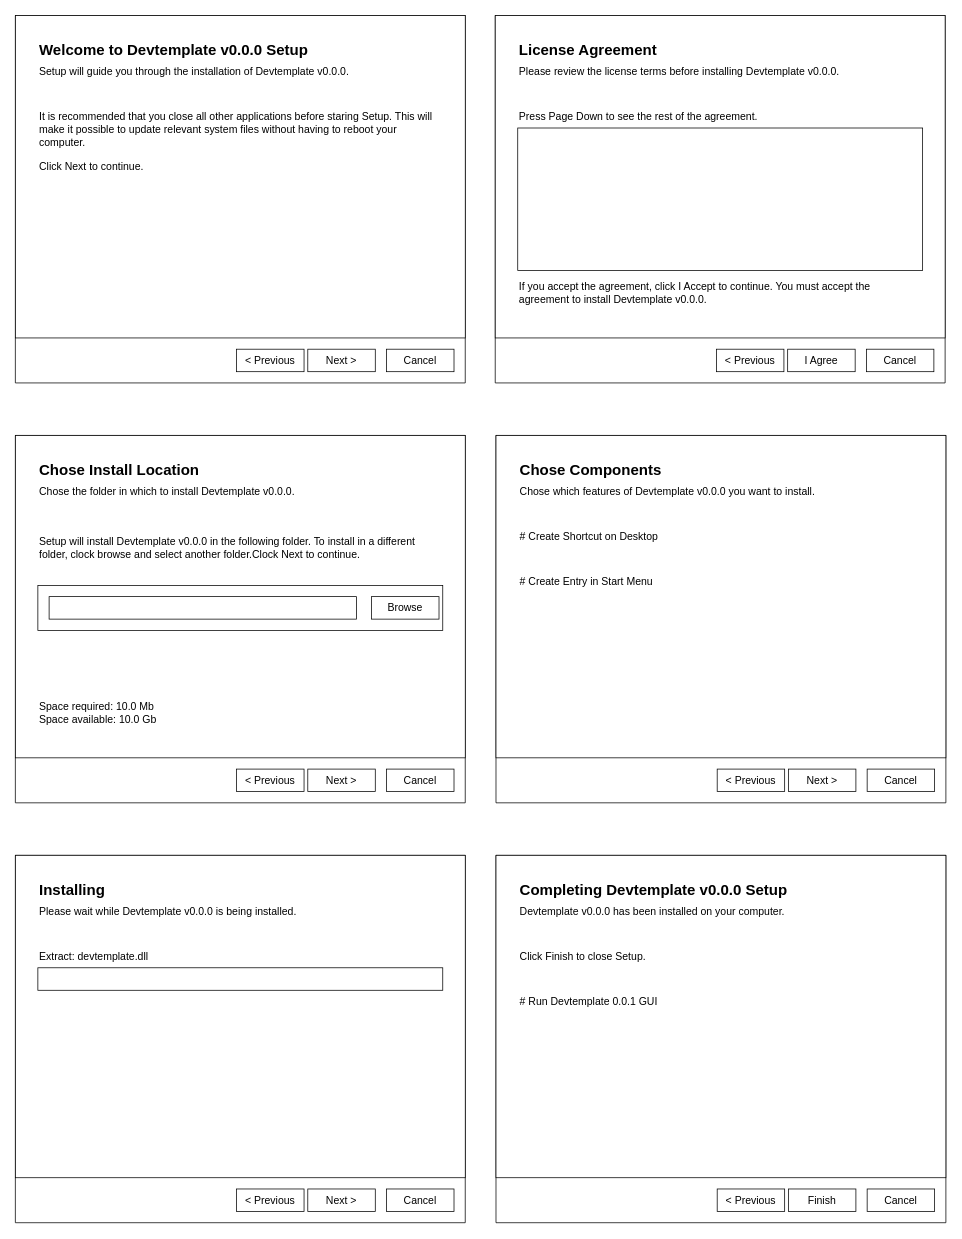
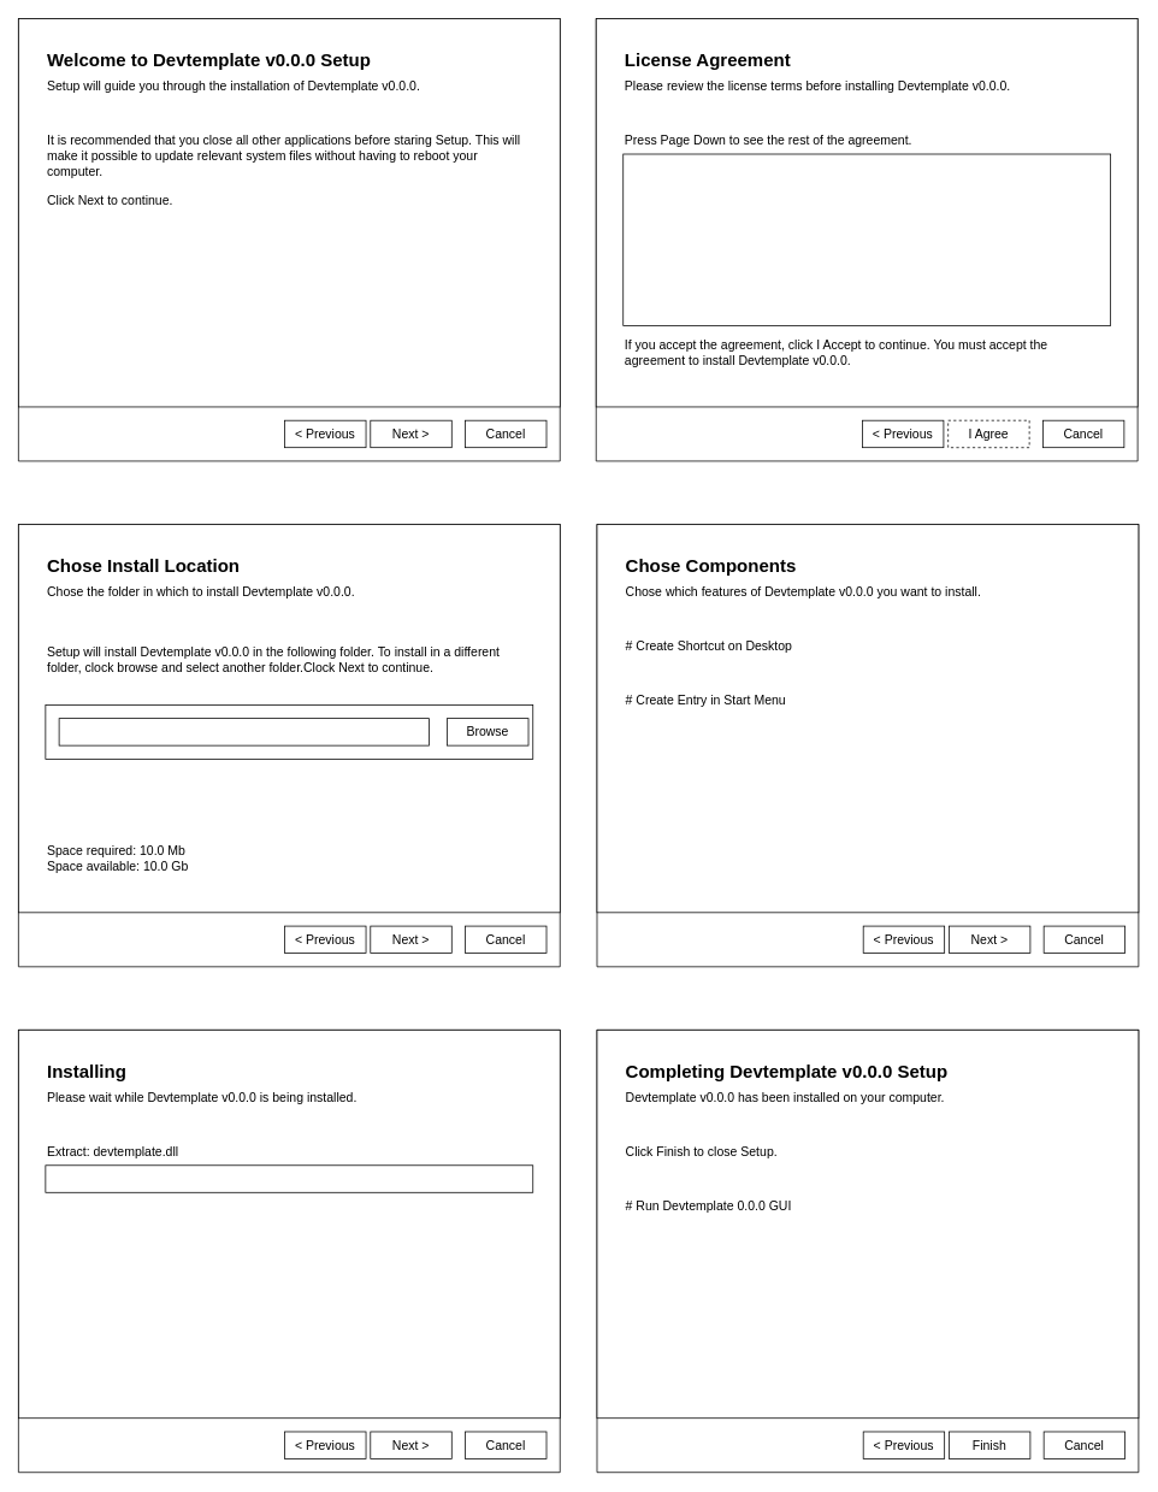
  <mxCell id="0" />
  <mxCell id="1" parent="0" />
  <mxCell id="2" value="" style="swimlane;startSize=0;" parent="1" vertex="1"><mxGeometry width="600" height="490" as="geometry" x="20" y="20" /></mxCell>
  <mxCell id="3" value="&lt;font style=&quot;font-size: 14px;&quot;&gt;Next &amp;gt;&lt;/font&gt;" style="rounded=0;whiteSpace=wrap;html=1;" parent="2" vertex="1"><mxGeometry x="390" y="445" width="90" height="30" as="geometry" /></mxCell>
  <mxCell id="4" value="&lt;font style=&quot;font-size: 14px;&quot;&gt;Cancel&lt;/font&gt;" style="rounded=0;whiteSpace=wrap;html=1;" parent="2" vertex="1"><mxGeometry x="495" y="445" width="90" height="30" as="geometry" /></mxCell>
  <mxCell id="5" value="" style="rounded=0;whiteSpace=wrap;html=1;" parent="2" vertex="1"><mxGeometry width="600" height="430" as="geometry" /></mxCell>
  <mxCell id="6" value="&lt;div align=&quot;left&quot;&gt;&lt;b&gt;&lt;font style=&quot;font-size: 20px;&quot;&gt;Welcome to Devtemplate v0.0.0 Setup&lt;/font&gt;&lt;/b&gt;&lt;br&gt;&lt;/div&gt;" style="text;html=1;align=left;verticalAlign=middle;whiteSpace=wrap;rounded=0;" parent="2" vertex="1"><mxGeometry x="30" y="30" width="540" height="30" as="geometry" /></mxCell>
  <mxCell id="7" value="&lt;div style=&quot;font-size: 14px;&quot; align=&quot;left&quot;&gt;&lt;font style=&quot;font-size: 14px;&quot;&gt;It is recommended that you close all other applications before staring Setup. This will make it possible to update relevant system files without having to reboot your computer.&lt;/font&gt;&lt;/div&gt;&lt;div style=&quot;font-size: 14px;&quot; align=&quot;left&quot;&gt;&lt;font style=&quot;font-size: 14px;&quot;&gt;&lt;br&gt;&lt;/font&gt;&lt;/div&gt;&lt;div style=&quot;font-size: 14px;&quot; align=&quot;left&quot;&gt;&lt;font style=&quot;font-size: 14px;&quot;&gt;Click Next to continue.&lt;font style=&quot;font-size: 14px;&quot;&gt;&lt;br&gt;&lt;/font&gt;&lt;/font&gt;&lt;/div&gt;" style="text;html=1;align=left;verticalAlign=top;whiteSpace=wrap;rounded=0;" parent="2" vertex="1"><mxGeometry x="30" y="120" width="540" height="280" as="geometry" /></mxCell>
  <mxCell id="8" value="&lt;font style=&quot;font-size: 14px;&quot;&gt;Setup will guide you through the installation of Devtemplate v0.0.0.&lt;/font&gt;" style="text;html=1;align=left;verticalAlign=middle;whiteSpace=wrap;rounded=0;" parent="2" vertex="1"><mxGeometry x="30" y="60" width="540" height="30" as="geometry" /></mxCell>
  <mxCell id="9" value="&lt;font style=&quot;font-size: 14px;&quot;&gt;&amp;lt; Previous&lt;/font&gt;" style="rounded=0;whiteSpace=wrap;html=1;" parent="2" vertex="1"><mxGeometry x="295" y="445" width="90" height="30" as="geometry" /></mxCell>
  <mxCell id="10" value="" style="swimlane;startSize=0;" parent="1" vertex="1"><mxGeometry x="660" width="600" height="490" as="geometry" y="20" /></mxCell>
- <mxCell id="11" value="&lt;div style=&quot;font-size: 13px;&quot;&gt;&lt;font style=&quot;font-size: 14px;&quot;&gt;I Agree&lt;/font&gt;&lt;/div&gt;" style="rounded=0;whiteSpace=wrap;html=1;" parent="10" vertex="1"><mxGeometry x="390" y="445" width="90" height="30" as="geometry" /></mxCell>
+ <mxCell id="11" value="&lt;div style=&quot;font-size: 13px;&quot;&gt;&lt;font style=&quot;font-size: 14px;&quot;&gt;I Agree&lt;/font&gt;&lt;/div&gt;" style="rounded=0;whiteSpace=wrap;html=1;dashed=1;" parent="10" vertex="1"><mxGeometry x="390" y="445" width="90" height="30" as="geometry" /></mxCell>
  <mxCell id="12" value="&lt;font style=&quot;font-size: 14px;&quot;&gt;&amp;lt; Previous&lt;/font&gt;" style="rounded=0;whiteSpace=wrap;html=1;" parent="10" vertex="1"><mxGeometry x="295" y="445" width="90" height="30" as="geometry" /></mxCell>
  <mxCell id="13" value="&lt;font style=&quot;font-size: 14px;&quot;&gt;Cancel&lt;/font&gt;" style="rounded=0;whiteSpace=wrap;html=1;" parent="10" vertex="1"><mxGeometry x="495" y="445" width="90" height="30" as="geometry" /></mxCell>
  <mxCell id="14" value="" style="rounded=0;whiteSpace=wrap;html=1;" parent="10" vertex="1"><mxGeometry width="600" height="430" as="geometry" /></mxCell>
  <mxCell id="15" value="&lt;div align=&quot;left&quot;&gt;&lt;b&gt;&lt;font style=&quot;font-size: 20px;&quot;&gt;License Agreement&lt;/font&gt;&lt;/b&gt;&lt;br&gt;&lt;/div&gt;" style="text;html=1;align=left;verticalAlign=middle;whiteSpace=wrap;rounded=0;" parent="10" vertex="1"><mxGeometry x="30" y="30" width="540" height="30" as="geometry" /></mxCell>
  <mxCell id="16" value="&lt;font style=&quot;font-size: 14px;&quot;&gt;Please review the license terms before installing Devtemplate v0.0.0.&lt;br&gt;&lt;/font&gt;" style="text;html=1;align=left;verticalAlign=middle;whiteSpace=wrap;rounded=0;" parent="10" vertex="1"><mxGeometry x="30" y="60" width="540" height="30" as="geometry" /></mxCell>
  <mxCell id="17" value="&lt;font style=&quot;font-size: 14px;&quot;&gt;Press Page Down to see the rest of the agreement.&lt;br&gt;&lt;/font&gt;" style="text;html=1;align=left;verticalAlign=middle;whiteSpace=wrap;rounded=0;" parent="10" vertex="1"><mxGeometry x="30" y="120" width="540" height="30" as="geometry" /></mxCell>
  <mxCell id="18" value="" style="rounded=0;whiteSpace=wrap;html=1;" parent="10" vertex="1"><mxGeometry x="30" y="150" width="540" height="190" as="geometry" /></mxCell>
  <mxCell id="19" value="&lt;font style=&quot;font-size: 14px;&quot;&gt;If you accept the agreement, click I Accept to continue. You must accept the agreement to install Devtemplate v0.0.0.&lt;br&gt;&lt;/font&gt;" style="text;html=1;align=left;verticalAlign=middle;whiteSpace=wrap;rounded=0;" parent="10" vertex="1"><mxGeometry x="30" y="340" width="540" height="60" as="geometry" /></mxCell>
  <mxCell id="20" value="" style="swimlane;startSize=0;" parent="1" vertex="1"><mxGeometry y="580" width="600" height="490" as="geometry" x="20" /></mxCell>
  <mxCell id="21" value="&lt;font style=&quot;font-size: 14px;&quot;&gt;Next &amp;gt;&lt;br&gt;&lt;/font&gt;" style="rounded=0;whiteSpace=wrap;html=1;" parent="20" vertex="1"><mxGeometry x="390" y="445" width="90" height="30" as="geometry" /></mxCell>
  <mxCell id="22" value="&lt;font style=&quot;font-size: 14px;&quot;&gt;&amp;lt; Previous&lt;/font&gt;" style="rounded=0;whiteSpace=wrap;html=1;" parent="20" vertex="1"><mxGeometry x="295" y="445" width="90" height="30" as="geometry" /></mxCell>
  <mxCell id="23" value="&lt;font style=&quot;font-size: 14px;&quot;&gt;Cancel&lt;/font&gt;" style="rounded=0;whiteSpace=wrap;html=1;" parent="20" vertex="1"><mxGeometry x="495" y="445" width="90" height="30" as="geometry" /></mxCell>
  <mxCell id="24" value="" style="rounded=0;whiteSpace=wrap;html=1;" parent="20" vertex="1"><mxGeometry width="600" height="430" as="geometry" /></mxCell>
  <mxCell id="25" value="&lt;div align=&quot;left&quot;&gt;&lt;b&gt;&lt;font style=&quot;font-size: 20px;&quot;&gt;Chose Install Location&lt;/font&gt;&lt;/b&gt;&lt;br&gt;&lt;/div&gt;" style="text;html=1;align=left;verticalAlign=middle;whiteSpace=wrap;rounded=0;" parent="20" vertex="1"><mxGeometry x="30" y="30" width="540" height="30" as="geometry" /></mxCell>
  <mxCell id="26" value="&lt;font style=&quot;font-size: 14px;&quot;&gt;Chose the folder in which to install Devtemplate v0.0.0.&lt;br&gt;&lt;/font&gt;" style="text;html=1;align=left;verticalAlign=middle;whiteSpace=wrap;rounded=0;" parent="20" vertex="1"><mxGeometry x="30" y="60" width="540" height="30" as="geometry" /></mxCell>
  <mxCell id="27" value="&lt;font style=&quot;font-size: 14px;&quot;&gt;Setup will install Devtemplate v0.0.0 in the following folder. To install in a different folder, clock browse and select another folder.Clock Next to continue.&lt;br&gt;&lt;/font&gt;" style="text;html=1;align=left;verticalAlign=middle;whiteSpace=wrap;rounded=0;" parent="20" vertex="1"><mxGeometry x="30" y="120" width="540" height="60" as="geometry" /></mxCell>
  <mxCell id="28" value="" style="rounded=0;whiteSpace=wrap;html=1;" parent="20" vertex="1"><mxGeometry x="30" y="200" width="540" height="60" as="geometry" /></mxCell>
  <mxCell id="29" value="&lt;div&gt;&lt;font style=&quot;font-size: 14px;&quot;&gt;Space required: 10.0 Mb&lt;/font&gt;&lt;/div&gt;&lt;div&gt;&lt;font style=&quot;font-size: 14px;&quot;&gt;Space available: 10.0 Gb&lt;br&gt;&lt;/font&gt;&lt;/div&gt;" style="text;html=1;align=left;verticalAlign=middle;whiteSpace=wrap;rounded=0;" parent="20" vertex="1"><mxGeometry x="30" y="340" width="540" height="60" as="geometry" /></mxCell>
  <mxCell id="30" value="" style="rounded=0;whiteSpace=wrap;html=1;" parent="20" vertex="1"><mxGeometry x="45" y="215" width="410" height="30" as="geometry" /></mxCell>
  <mxCell id="31" value="&lt;font style=&quot;font-size: 14px;&quot;&gt;Browse&lt;/font&gt;" style="rounded=0;whiteSpace=wrap;html=1;" parent="20" vertex="1"><mxGeometry x="475" y="215" width="90" height="30" as="geometry" /></mxCell>
  <mxCell id="32" value="" style="swimlane;startSize=0;" parent="1" vertex="1"><mxGeometry x="661" y="580" width="600" height="490" as="geometry" /></mxCell>
  <mxCell id="33" value="&lt;div style=&quot;font-size: 13px;&quot;&gt;&lt;font style=&quot;font-size: 14px;&quot;&gt;Next &amp;gt;&lt;br&gt;&lt;/font&gt;&lt;/div&gt;" style="rounded=0;whiteSpace=wrap;html=1;" parent="32" vertex="1"><mxGeometry x="390" y="445" width="90" height="30" as="geometry" /></mxCell>
  <mxCell id="34" value="&lt;font style=&quot;font-size: 14px;&quot;&gt;&amp;lt; Previous&lt;/font&gt;" style="rounded=0;whiteSpace=wrap;html=1;" parent="32" vertex="1"><mxGeometry x="295" y="445" width="90" height="30" as="geometry" /></mxCell>
  <mxCell id="35" value="&lt;font style=&quot;font-size: 14px;&quot;&gt;Cancel&lt;/font&gt;" style="rounded=0;whiteSpace=wrap;html=1;" parent="32" vertex="1"><mxGeometry x="495" y="445" width="90" height="30" as="geometry" /></mxCell>
  <mxCell id="36" value="" style="rounded=0;whiteSpace=wrap;html=1;" parent="32" vertex="1"><mxGeometry width="600" height="430" as="geometry" /></mxCell>
  <mxCell id="37" value="&lt;div align=&quot;left&quot;&gt;&lt;b&gt;&lt;font style=&quot;font-size: 20px;&quot;&gt;Chose Components&lt;/font&gt;&lt;/b&gt;&lt;/div&gt;" style="text;html=1;align=left;verticalAlign=middle;whiteSpace=wrap;rounded=0;" parent="32" vertex="1"><mxGeometry x="30" y="30" width="540" height="30" as="geometry" /></mxCell>
  <mxCell id="38" value="&lt;font style=&quot;font-size: 14px;&quot;&gt;Chose which features of Devtemplate v0.0.0 you want to install.&lt;br&gt;&lt;/font&gt;" style="text;html=1;align=left;verticalAlign=middle;whiteSpace=wrap;rounded=0;" parent="32" vertex="1"><mxGeometry x="30" y="60" width="540" height="30" as="geometry" /></mxCell>
  <mxCell id="39" value="&lt;font style=&quot;font-size: 14px;&quot;&gt;# Create Shortcut on Desktop&lt;br&gt;&lt;/font&gt;" style="text;html=1;align=left;verticalAlign=middle;whiteSpace=wrap;rounded=0;" parent="32" vertex="1"><mxGeometry x="30" y="120" width="540" height="30" as="geometry" /></mxCell>
  <mxCell id="40" value="&lt;font style=&quot;font-size: 14px;&quot;&gt;# Create Entry in Start Menu&lt;br&gt;&lt;/font&gt;" style="text;html=1;align=left;verticalAlign=middle;whiteSpace=wrap;rounded=0;" parent="32" vertex="1"><mxGeometry x="30" y="180" width="540" height="30" as="geometry" /></mxCell>
  <mxCell id="41" value="" style="swimlane;startSize=0;" parent="1" vertex="1"><mxGeometry y="1140" width="600" height="490" as="geometry" x="20" /></mxCell>
  <mxCell id="42" value="&lt;div style=&quot;font-size: 13px;&quot;&gt;&lt;font style=&quot;font-size: 14px;&quot;&gt;Next &amp;gt;&lt;br&gt;&lt;/font&gt;&lt;/div&gt;" style="rounded=0;whiteSpace=wrap;html=1;" parent="41" vertex="1"><mxGeometry x="390" y="445" width="90" height="30" as="geometry" /></mxCell>
  <mxCell id="43" value="&lt;font style=&quot;font-size: 14px;&quot;&gt;&amp;lt; Previous&lt;/font&gt;" style="rounded=0;whiteSpace=wrap;html=1;" parent="41" vertex="1"><mxGeometry x="295" y="445" width="90" height="30" as="geometry" /></mxCell>
  <mxCell id="44" value="&lt;font style=&quot;font-size: 14px;&quot;&gt;Cancel&lt;/font&gt;" style="rounded=0;whiteSpace=wrap;html=1;" parent="41" vertex="1"><mxGeometry x="495" y="445" width="90" height="30" as="geometry" /></mxCell>
  <mxCell id="45" value="" style="rounded=0;whiteSpace=wrap;html=1;" parent="41" vertex="1"><mxGeometry width="600" height="430" as="geometry" /></mxCell>
  <mxCell id="46" value="&lt;div align=&quot;left&quot;&gt;&lt;b&gt;&lt;font style=&quot;font-size: 20px;&quot;&gt;Installing&lt;/font&gt;&lt;/b&gt;&lt;/div&gt;" style="text;html=1;align=left;verticalAlign=middle;whiteSpace=wrap;rounded=0;" parent="41" vertex="1"><mxGeometry x="30" y="30" width="540" height="30" as="geometry" /></mxCell>
  <mxCell id="47" value="&lt;font style=&quot;font-size: 14px;&quot;&gt;Please wait while Devtemplate v0.0.0 is being installed.&lt;br&gt;&lt;/font&gt;" style="text;html=1;align=left;verticalAlign=middle;whiteSpace=wrap;rounded=0;" parent="41" vertex="1"><mxGeometry x="30" y="60" width="540" height="30" as="geometry" /></mxCell>
  <mxCell id="48" value="&lt;font style=&quot;font-size: 14px;&quot;&gt;Extract: devtemplate.dll&lt;br&gt;&lt;/font&gt;" style="text;html=1;align=left;verticalAlign=middle;whiteSpace=wrap;rounded=0;" parent="41" vertex="1"><mxGeometry x="30" y="120" width="540" height="30" as="geometry" /></mxCell>
  <mxCell id="49" value="" style="rounded=0;whiteSpace=wrap;html=1;" parent="41" vertex="1"><mxGeometry x="30" y="150" width="540" height="30" as="geometry" /></mxCell>
  <mxCell id="50" value="" style="swimlane;startSize=0;" parent="1" vertex="1"><mxGeometry x="661" y="1140" width="600" height="490" as="geometry" /></mxCell>
  <mxCell id="51" value="&lt;div style=&quot;font-size: 13px;&quot;&gt;&lt;font style=&quot;font-size: 14px;&quot;&gt;Finish&lt;/font&gt;&lt;/div&gt;" style="rounded=0;whiteSpace=wrap;html=1;" parent="50" vertex="1"><mxGeometry x="390" y="445" width="90" height="30" as="geometry" /></mxCell>
  <mxCell id="52" value="&lt;font style=&quot;font-size: 14px;&quot;&gt;&amp;lt; Previous&lt;/font&gt;" style="rounded=0;whiteSpace=wrap;html=1;" parent="50" vertex="1"><mxGeometry x="295" y="445" width="90" height="30" as="geometry" /></mxCell>
  <mxCell id="53" value="&lt;font style=&quot;font-size: 14px;&quot;&gt;Cancel&lt;/font&gt;" style="rounded=0;whiteSpace=wrap;html=1;" parent="50" vertex="1"><mxGeometry x="495" y="445" width="90" height="30" as="geometry" /></mxCell>
  <mxCell id="54" value="" style="rounded=0;whiteSpace=wrap;html=1;" parent="50" vertex="1"><mxGeometry width="600" height="430" as="geometry" /></mxCell>
  <mxCell id="55" value="&lt;div align=&quot;left&quot;&gt;&lt;b&gt;&lt;font style=&quot;font-size: 20px;&quot;&gt;Completing Devtemplate v0.0.0 Setup&lt;br&gt;&lt;/font&gt;&lt;/b&gt;&lt;/div&gt;" style="text;html=1;align=left;verticalAlign=middle;whiteSpace=wrap;rounded=0;" parent="50" vertex="1"><mxGeometry x="30" y="30" width="540" height="30" as="geometry" /></mxCell>
  <mxCell id="56" value="&lt;font style=&quot;font-size: 14px;&quot;&gt;Devtemplate v0.0.0 has been installed on your computer.&lt;br&gt;&lt;/font&gt;" style="text;html=1;align=left;verticalAlign=middle;whiteSpace=wrap;rounded=0;" parent="50" vertex="1"><mxGeometry x="30" y="60" width="540" height="30" as="geometry" /></mxCell>
  <mxCell id="57" value="&lt;font style=&quot;font-size: 14px;&quot;&gt;Click Finish to close Setup.&lt;/font&gt;" style="text;html=1;align=left;verticalAlign=middle;whiteSpace=wrap;rounded=0;" parent="50" vertex="1"><mxGeometry x="30" y="120" width="540" height="30" as="geometry" /></mxCell>
- <mxCell id="58" value="&lt;font style=&quot;font-size: 14px;&quot;&gt;# Run Devtemplate 0.0.1 GUI&lt;br&gt;&lt;/font&gt;" style="text;html=1;align=left;verticalAlign=middle;whiteSpace=wrap;rounded=0;" parent="50" vertex="1"><mxGeometry x="30" y="180" width="540" height="30" as="geometry" /></mxCell>
+ <mxCell id="58" value="&lt;font style=&quot;font-size: 14px;&quot;&gt;# Run Devtemplate 0.0.0 GUI&lt;br&gt;&lt;/font&gt;" style="text;html=1;align=left;verticalAlign=middle;whiteSpace=wrap;rounded=0;" parent="50" vertex="1"><mxGeometry x="30" y="180" width="540" height="30" as="geometry" /></mxCell>
